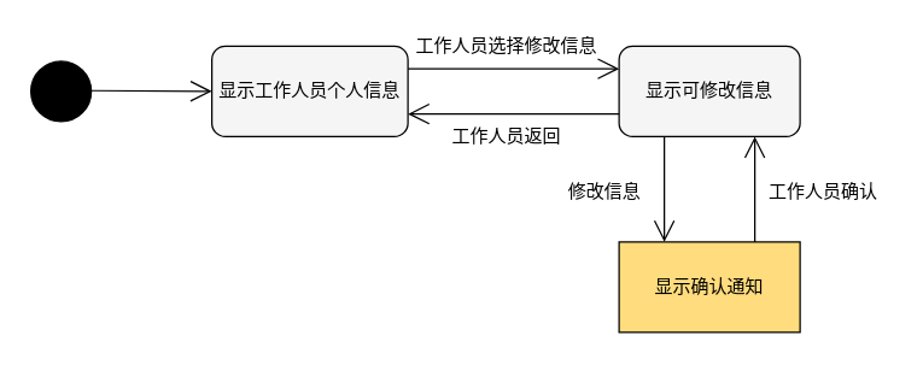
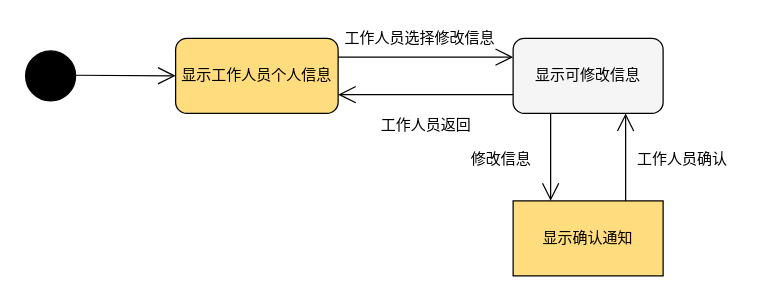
  <mxCell id="0" />
  <mxCell id="1" parent="0" />
  <mxCell id="2" value="" style="ellipse;whiteSpace=wrap;html=1;aspect=fixed;fillColor=#000000;" parent="1" vertex="1"><mxGeometry x="20" y="40" width="40" height="40" as="geometry" /></mxCell>
- <mxCell id="3" value="显示工作人员个人信息" style="rounded=1;whiteSpace=wrap;html=1;fillColor=#f5f5f5;" parent="1" vertex="1"><mxGeometry x="140" y="30" width="130" height="60" as="geometry" /></mxCell>
+ <mxCell id="3" value="显示工作人员个人信息" style="rounded=1;whiteSpace=wrap;html=1;fillColor=#FFDC7D;" parent="1" vertex="1"><mxGeometry x="140" y="30" width="130" height="60" as="geometry" /></mxCell>
  <mxCell id="4" value="显示可修改信息" style="rounded=1;whiteSpace=wrap;html=1;fillColor=#f5f5f5;" parent="1" vertex="1"><mxGeometry x="410" y="30" width="120" height="60" as="geometry" /></mxCell>
  <mxCell id="5" value="显示确认通知" style="whiteSpace=wrap;html=1;fillColor=#FFDC7D;rounded=0;" parent="1" vertex="1"><mxGeometry x="410" y="160" width="120" height="60" as="geometry" /></mxCell>
  <mxCell id="6" value="" style="endArrow=open;endFill=1;endSize=12;html=1;exitX=1;exitY=0.25;exitDx=0;exitDy=0;entryX=0;entryY=0.25;entryDx=0;entryDy=0;" parent="1" source="3" target="4" edge="1"><mxGeometry width="160" relative="1" as="geometry"><mxPoint x="280" y="49.5" as="sourcePoint" /><mxPoint x="350" y="50" as="targetPoint" /></mxGeometry></mxCell>
  <mxCell id="7" value="工作人员选择修改信息" style="text;html=1;align=center;verticalAlign=middle;resizable=0;points=[];autosize=1;" parent="1" vertex="1"><mxGeometry x="265" y="20" width="140" height="20" as="geometry" /></mxCell>
  <mxCell id="8" value="" style="endArrow=open;endFill=1;endSize=12;html=1;entryX=0.25;entryY=0;entryDx=0;entryDy=0;exitX=0.25;exitY=1;exitDx=0;exitDy=0;" parent="1" source="4" target="5" edge="1"><mxGeometry width="160" relative="1" as="geometry"><mxPoint x="240" y="110" as="sourcePoint" /><mxPoint x="400" y="110" as="targetPoint" /></mxGeometry></mxCell>
  <mxCell id="9" value="" style="endArrow=open;endFill=1;endSize=12;html=1;entryX=0.75;entryY=1;entryDx=0;entryDy=0;exitX=0.75;exitY=0;exitDx=0;exitDy=0;" parent="1" source="5" target="4" edge="1"><mxGeometry width="160" relative="1" as="geometry"><mxPoint x="500" y="150" as="sourcePoint" /><mxPoint x="410" y="70" as="targetPoint" /></mxGeometry></mxCell>
  <mxCell id="10" value="修改信息" style="text;html=1;align=center;verticalAlign=middle;resizable=0;points=[];autosize=1;" parent="1" vertex="1"><mxGeometry x="370" y="117" width="60" height="20" as="geometry" /></mxCell>
  <mxCell id="11" value="工作人员确认" style="text;html=1;align=center;verticalAlign=middle;resizable=0;points=[];autosize=1;" parent="1" vertex="1"><mxGeometry x="500" y="117" width="90" height="20" as="geometry" /></mxCell>
  <mxCell id="12" value="" style="endArrow=open;endFill=1;endSize=12;html=1;entryX=1;entryY=0.75;entryDx=0;entryDy=0;exitX=0;exitY=0.75;exitDx=0;exitDy=0;" parent="1" source="4" target="3" edge="1"><mxGeometry width="160" relative="1" as="geometry"><mxPoint x="250" y="70" as="sourcePoint" /><mxPoint x="410" y="70" as="targetPoint" /></mxGeometry></mxCell>
- <mxCell id="13" value="工作人员返回" style="text;html=1;align=center;verticalAlign=middle;resizable=0;points=[];autosize=1;" parent="1" vertex="1"><mxGeometry x="290" y="80" width="90" height="20" as="geometry" /></mxCell>
+ <mxCell id="13" value="工作人员返回" style="text;html=1;align=center;verticalAlign=middle;resizable=0;points=[];autosize=1;" parent="1" vertex="1"><mxGeometry x="295" y="90" width="90" height="20" as="geometry" /></mxCell>
  <mxCell id="14" value="" style="endArrow=open;endFill=1;endSize=12;html=1;" parent="1" edge="1"><mxGeometry width="160" relative="1" as="geometry"><mxPoint x="60" y="59.5" as="sourcePoint" /><mxPoint x="140" y="60" as="targetPoint" /></mxGeometry></mxCell>
